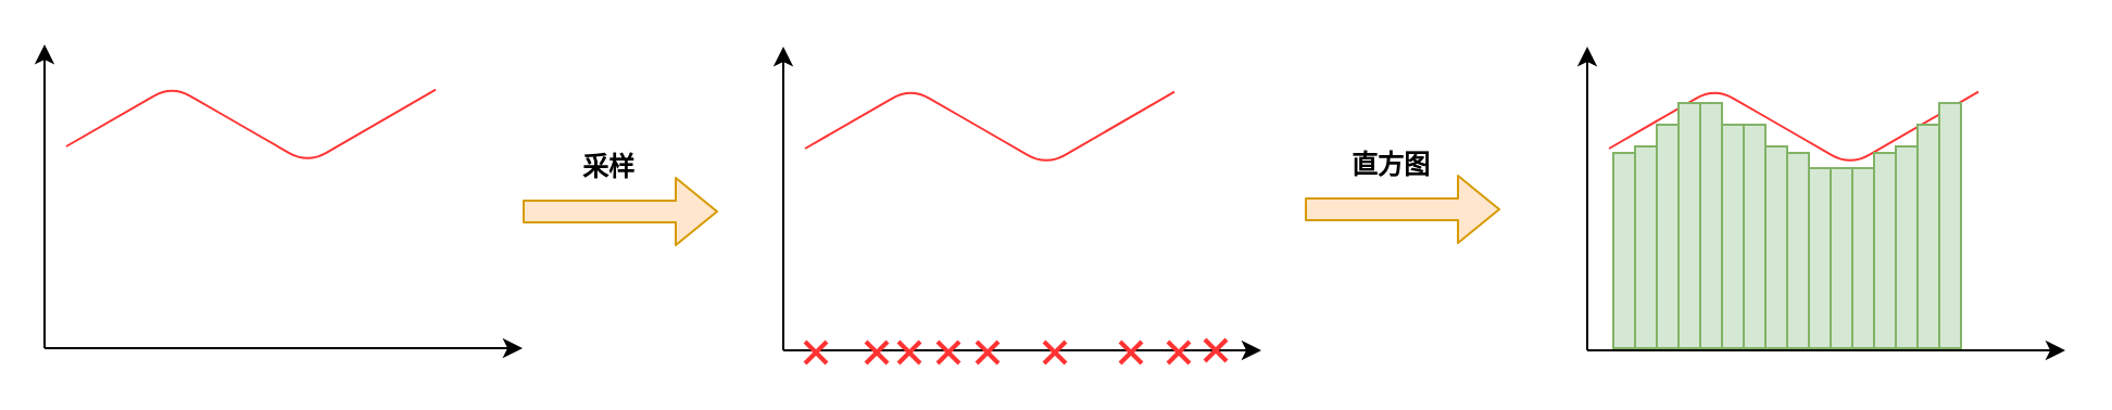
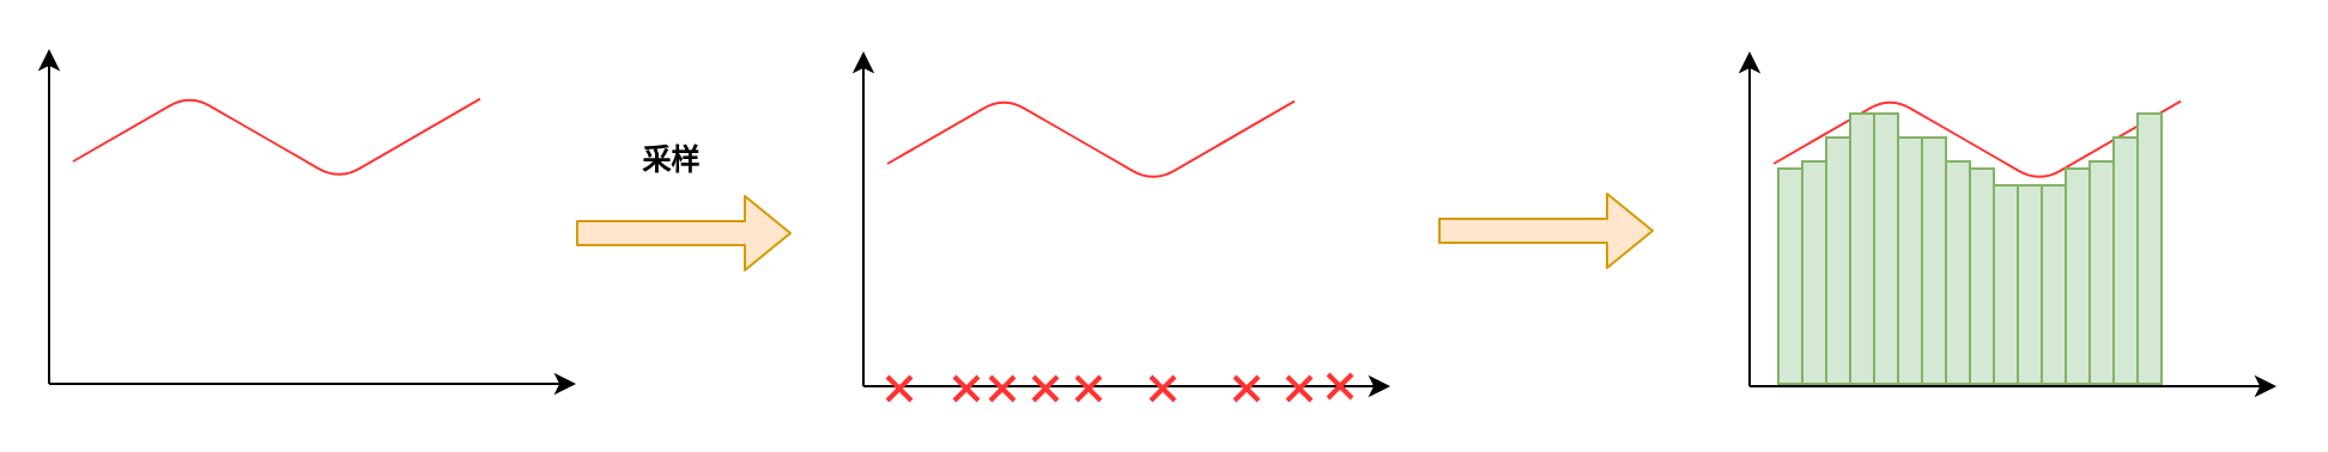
  <mxCell id="0" />
  <mxCell id="1" parent="0" />
  <mxCell id="2" value="" style="endArrow=classic;html=1;" edge="1" parent="1"><mxGeometry width="50" height="50" relative="1" as="geometry"><mxPoint x="20" y="160" as="sourcePoint" /><mxPoint x="20" y="20" as="targetPoint" /></mxGeometry></mxCell>
  <mxCell id="3" value="" style="endArrow=classic;html=1;" edge="1" parent="1"><mxGeometry width="50" height="50" relative="1" as="geometry"><mxPoint x="20" y="160" as="sourcePoint" /><mxPoint x="240" y="160" as="targetPoint" /></mxGeometry></mxCell>
  <mxCell id="4" value="" style="endArrow=none;html=1;edgeStyle=isometricEdgeStyle;fillColor=#e51400;strokeColor=#FF3333;" edge="1" parent="1"><mxGeometry width="50" height="50" relative="1" as="geometry"><mxPoint x="30" y="67" as="sourcePoint" /><mxPoint x="200" y="40.87" as="targetPoint" /><Array as="points"><mxPoint x="110" y="57" /></Array></mxGeometry></mxCell>
  <mxCell id="5" value="" style="shape=flexArrow;endArrow=classic;html=1;strokeColor=#d79b00;fillColor=#ffe6cc;" edge="1" parent="1"><mxGeometry width="50" height="50" relative="1" as="geometry"><mxPoint x="240" y="97" as="sourcePoint" /><mxPoint x="330" y="97" as="targetPoint" /></mxGeometry></mxCell>
- <mxCell id="6" value="采样" style="text;html=1;strokeColor=none;fillColor=none;align=center;verticalAlign=middle;whiteSpace=wrap;rounded=0;fontStyle=1" vertex="1" parent="1"><mxGeometry x="260" y="67" width="40" height="20" as="geometry" /></mxCell>
+ <mxCell id="6" value="采样" style="text;html=1;strokeColor=none;fillColor=none;align=center;verticalAlign=middle;whiteSpace=wrap;rounded=0;fontStyle=1" vertex="1" parent="1"><mxGeometry x="260" y="57" width="40" height="20" as="geometry" /></mxCell>
  <mxCell id="7" value="" style="endArrow=classic;html=1;" edge="1" parent="1"><mxGeometry width="50" height="50" relative="1" as="geometry"><mxPoint x="360" y="161" as="sourcePoint" /><mxPoint x="360" y="21" as="targetPoint" /></mxGeometry></mxCell>
  <mxCell id="8" value="" style="endArrow=classic;html=1;" edge="1" parent="1"><mxGeometry width="50" height="50" relative="1" as="geometry"><mxPoint x="360" y="161" as="sourcePoint" /><mxPoint x="580" y="161" as="targetPoint" /></mxGeometry></mxCell>
  <mxCell id="9" value="" style="endArrow=none;html=1;strokeColor=#FF3333;fontStyle=1;strokeWidth=2;" edge="1" parent="1"><mxGeometry width="50" height="50" relative="1" as="geometry"><mxPoint x="380" y="157" as="sourcePoint" /><mxPoint x="370" y="167" as="targetPoint" /></mxGeometry></mxCell>
  <mxCell id="10" value="" style="endArrow=none;html=1;strokeColor=#FF3333;fontStyle=1;strokeWidth=2;" edge="1" parent="1"><mxGeometry width="50" height="50" relative="1" as="geometry"><mxPoint x="370" y="157" as="sourcePoint" /><mxPoint x="380" y="167" as="targetPoint" /></mxGeometry></mxCell>
  <mxCell id="11" value="" style="endArrow=none;html=1;strokeColor=#FF3333;fontStyle=1;strokeWidth=2;" edge="1" parent="1"><mxGeometry width="50" height="50" relative="1" as="geometry"><mxPoint x="408" y="157" as="sourcePoint" /><mxPoint x="398" y="167" as="targetPoint" /></mxGeometry></mxCell>
  <mxCell id="12" value="" style="endArrow=none;html=1;strokeColor=#FF3333;fontStyle=1;strokeWidth=2;" edge="1" parent="1"><mxGeometry width="50" height="50" relative="1" as="geometry"><mxPoint x="398" y="157" as="sourcePoint" /><mxPoint x="408" y="167" as="targetPoint" /></mxGeometry></mxCell>
  <mxCell id="13" value="" style="endArrow=none;html=1;strokeColor=#FF3333;fontStyle=1;strokeWidth=2;" edge="1" parent="1"><mxGeometry width="50" height="50" relative="1" as="geometry"><mxPoint x="413" y="157" as="sourcePoint" /><mxPoint x="423" y="167" as="targetPoint" /></mxGeometry></mxCell>
  <mxCell id="14" value="" style="endArrow=none;html=1;strokeColor=#FF3333;fontStyle=1;strokeWidth=2;" edge="1" parent="1"><mxGeometry width="50" height="50" relative="1" as="geometry"><mxPoint x="423" y="157" as="sourcePoint" /><mxPoint x="413" y="167" as="targetPoint" /></mxGeometry></mxCell>
  <mxCell id="15" value="" style="endArrow=none;html=1;strokeColor=#FF3333;fontStyle=1;strokeWidth=2;" edge="1" parent="1"><mxGeometry width="50" height="50" relative="1" as="geometry"><mxPoint x="431" y="157" as="sourcePoint" /><mxPoint x="441" y="167" as="targetPoint" /></mxGeometry></mxCell>
  <mxCell id="16" value="" style="endArrow=none;html=1;strokeColor=#FF3333;fontStyle=1;strokeWidth=2;" edge="1" parent="1"><mxGeometry width="50" height="50" relative="1" as="geometry"><mxPoint x="441" y="157" as="sourcePoint" /><mxPoint x="431" y="167" as="targetPoint" /></mxGeometry></mxCell>
  <mxCell id="17" value="" style="endArrow=none;html=1;strokeColor=#FF3333;fontStyle=1;strokeWidth=2;" edge="1" parent="1"><mxGeometry width="50" height="50" relative="1" as="geometry"><mxPoint x="449" y="157" as="sourcePoint" /><mxPoint x="459" y="167" as="targetPoint" /></mxGeometry></mxCell>
  <mxCell id="18" value="" style="endArrow=none;html=1;strokeColor=#FF3333;fontStyle=1;strokeWidth=2;" edge="1" parent="1"><mxGeometry width="50" height="50" relative="1" as="geometry"><mxPoint x="459" y="157" as="sourcePoint" /><mxPoint x="449" y="167" as="targetPoint" /></mxGeometry></mxCell>
  <mxCell id="19" value="" style="endArrow=none;html=1;strokeColor=#FF3333;fontStyle=1;strokeWidth=2;" edge="1" parent="1"><mxGeometry width="50" height="50" relative="1" as="geometry"><mxPoint x="480" y="157" as="sourcePoint" /><mxPoint x="490" y="167" as="targetPoint" /></mxGeometry></mxCell>
  <mxCell id="20" value="" style="endArrow=none;html=1;strokeColor=#FF3333;fontStyle=1;strokeWidth=2;" edge="1" parent="1"><mxGeometry width="50" height="50" relative="1" as="geometry"><mxPoint x="490" y="157" as="sourcePoint" /><mxPoint x="480" y="167" as="targetPoint" /></mxGeometry></mxCell>
  <mxCell id="21" value="" style="endArrow=none;html=1;strokeColor=#FF3333;fontStyle=1;strokeWidth=2;" edge="1" parent="1"><mxGeometry width="50" height="50" relative="1" as="geometry"><mxPoint x="515" y="157" as="sourcePoint" /><mxPoint x="525" y="167" as="targetPoint" /></mxGeometry></mxCell>
  <mxCell id="22" value="" style="endArrow=none;html=1;strokeColor=#FF3333;fontStyle=1;strokeWidth=2;" edge="1" parent="1"><mxGeometry width="50" height="50" relative="1" as="geometry"><mxPoint x="525" y="157" as="sourcePoint" /><mxPoint x="515" y="167" as="targetPoint" /></mxGeometry></mxCell>
  <mxCell id="23" value="" style="endArrow=none;html=1;strokeColor=#FF3333;fontStyle=1;strokeWidth=2;" edge="1" parent="1"><mxGeometry width="50" height="50" relative="1" as="geometry"><mxPoint x="554" y="156" as="sourcePoint" /><mxPoint x="564" y="166" as="targetPoint" /></mxGeometry></mxCell>
  <mxCell id="24" value="" style="endArrow=none;html=1;strokeColor=#FF3333;fontStyle=1;strokeWidth=2;" edge="1" parent="1"><mxGeometry width="50" height="50" relative="1" as="geometry"><mxPoint x="564" y="156" as="sourcePoint" /><mxPoint x="554" y="166" as="targetPoint" /></mxGeometry></mxCell>
  <mxCell id="25" value="" style="endArrow=none;html=1;strokeColor=#FF3333;fontStyle=1;strokeWidth=2;" edge="1" parent="1"><mxGeometry width="50" height="50" relative="1" as="geometry"><mxPoint x="537" y="157" as="sourcePoint" /><mxPoint x="547" y="167" as="targetPoint" /></mxGeometry></mxCell>
  <mxCell id="26" value="" style="endArrow=none;html=1;strokeColor=#FF3333;fontStyle=1;strokeWidth=2;" edge="1" parent="1"><mxGeometry width="50" height="50" relative="1" as="geometry"><mxPoint x="547" y="157" as="sourcePoint" /><mxPoint x="537" y="167" as="targetPoint" /></mxGeometry></mxCell>
  <mxCell id="27" value="" style="shape=flexArrow;endArrow=classic;html=1;strokeColor=#d79b00;fillColor=#ffe6cc;" edge="1" parent="1"><mxGeometry width="50" height="50" relative="1" as="geometry"><mxPoint x="600" y="96" as="sourcePoint" /><mxPoint x="690" y="96" as="targetPoint" /></mxGeometry></mxCell>
- <mxCell id="28" value="直方图" style="text;html=1;strokeColor=none;fillColor=none;align=center;verticalAlign=middle;whiteSpace=wrap;rounded=0;fontStyle=1" vertex="1" parent="1"><mxGeometry x="620" y="66" width="40" height="20" as="geometry" /></mxCell>
  <mxCell id="29" value="" style="endArrow=classic;html=1;" edge="1" parent="1"><mxGeometry width="50" height="50" relative="1" as="geometry"><mxPoint x="730" y="161" as="sourcePoint" /><mxPoint x="730" y="21" as="targetPoint" /></mxGeometry></mxCell>
  <mxCell id="30" value="" style="endArrow=classic;html=1;" edge="1" parent="1"><mxGeometry width="50" height="50" relative="1" as="geometry"><mxPoint x="730" y="161" as="sourcePoint" /><mxPoint x="950" y="161" as="targetPoint" /></mxGeometry></mxCell>
  <mxCell id="31" value="" style="endArrow=none;html=1;edgeStyle=isometricEdgeStyle;fillColor=#e51400;strokeColor=#FF3333;" edge="1" parent="1"><mxGeometry width="50" height="50" relative="1" as="geometry"><mxPoint x="740" y="68" as="sourcePoint" /><mxPoint x="910" y="41.87" as="targetPoint" /><Array as="points"><mxPoint x="820" y="58" /></Array></mxGeometry></mxCell>
  <mxCell id="32" value="" style="rounded=0;whiteSpace=wrap;html=1;fillColor=#d5e8d4;strokeColor=#82b366;" vertex="1" parent="1"><mxGeometry x="742" y="70" width="10" height="90" as="geometry" /></mxCell>
  <mxCell id="33" value="" style="rounded=0;whiteSpace=wrap;html=1;fillColor=#d5e8d4;strokeColor=#82b366;" vertex="1" parent="1"><mxGeometry x="752" y="67" width="10" height="93" as="geometry" /></mxCell>
  <mxCell id="34" value="" style="rounded=0;whiteSpace=wrap;html=1;fillColor=#d5e8d4;strokeColor=#82b366;" vertex="1" parent="1"><mxGeometry x="762" y="57" width="10" height="103" as="geometry" /></mxCell>
  <mxCell id="35" value="" style="rounded=0;whiteSpace=wrap;html=1;fillColor=#d5e8d4;strokeColor=#82b366;" vertex="1" parent="1"><mxGeometry x="772" y="47" width="10" height="113" as="geometry" /></mxCell>
  <mxCell id="36" value="" style="rounded=0;whiteSpace=wrap;html=1;fillColor=#d5e8d4;strokeColor=#82b366;" vertex="1" parent="1"><mxGeometry x="782" y="47" width="10" height="113" as="geometry" /></mxCell>
  <mxCell id="37" value="" style="rounded=0;whiteSpace=wrap;html=1;fillColor=#d5e8d4;strokeColor=#82b366;" vertex="1" parent="1"><mxGeometry x="792" y="57" width="10" height="103" as="geometry" /></mxCell>
  <mxCell id="38" value="" style="rounded=0;whiteSpace=wrap;html=1;fillColor=#d5e8d4;strokeColor=#82b366;" vertex="1" parent="1"><mxGeometry x="802" y="57" width="10" height="103" as="geometry" /></mxCell>
  <mxCell id="39" value="" style="rounded=0;whiteSpace=wrap;html=1;fillColor=#d5e8d4;strokeColor=#82b366;" vertex="1" parent="1"><mxGeometry x="812" y="67" width="10" height="93" as="geometry" /></mxCell>
  <mxCell id="40" value="" style="rounded=0;whiteSpace=wrap;html=1;fillColor=#d5e8d4;strokeColor=#82b366;" vertex="1" parent="1"><mxGeometry x="822" y="70" width="10" height="90" as="geometry" /></mxCell>
  <mxCell id="41" value="" style="rounded=0;whiteSpace=wrap;html=1;fillColor=#d5e8d4;strokeColor=#82b366;" vertex="1" parent="1"><mxGeometry x="832" y="77" width="10" height="83" as="geometry" /></mxCell>
  <mxCell id="42" value="" style="rounded=0;whiteSpace=wrap;html=1;fillColor=#d5e8d4;strokeColor=#82b366;" vertex="1" parent="1"><mxGeometry x="842" y="77" width="10" height="83" as="geometry" /></mxCell>
  <mxCell id="43" value="" style="rounded=0;whiteSpace=wrap;html=1;fillColor=#d5e8d4;strokeColor=#82b366;" vertex="1" parent="1"><mxGeometry x="852" y="77" width="10" height="83" as="geometry" /></mxCell>
  <mxCell id="44" value="" style="rounded=0;whiteSpace=wrap;html=1;fillColor=#d5e8d4;strokeColor=#82b366;" vertex="1" parent="1"><mxGeometry x="862" y="70" width="10" height="90" as="geometry" /></mxCell>
  <mxCell id="45" value="" style="rounded=0;whiteSpace=wrap;html=1;fillColor=#d5e8d4;strokeColor=#82b366;" vertex="1" parent="1"><mxGeometry x="872" y="67" width="10" height="93" as="geometry" /></mxCell>
  <mxCell id="46" value="" style="rounded=0;whiteSpace=wrap;html=1;fillColor=#d5e8d4;strokeColor=#82b366;" vertex="1" parent="1"><mxGeometry x="882" y="57" width="10" height="103" as="geometry" /></mxCell>
  <mxCell id="47" value="" style="rounded=0;whiteSpace=wrap;html=1;fillColor=#d5e8d4;strokeColor=#82b366;" vertex="1" parent="1"><mxGeometry x="892" y="47" width="10" height="113" as="geometry" /></mxCell>
  <mxCell id="48" value="" style="endArrow=none;html=1;edgeStyle=isometricEdgeStyle;fillColor=#e51400;strokeColor=#FF3333;" edge="1" parent="1"><mxGeometry width="50" height="50" relative="1" as="geometry"><mxPoint x="370" y="68" as="sourcePoint" /><mxPoint x="540" y="41.87" as="targetPoint" /><Array as="points"><mxPoint x="450" y="58" /></Array></mxGeometry></mxCell>
